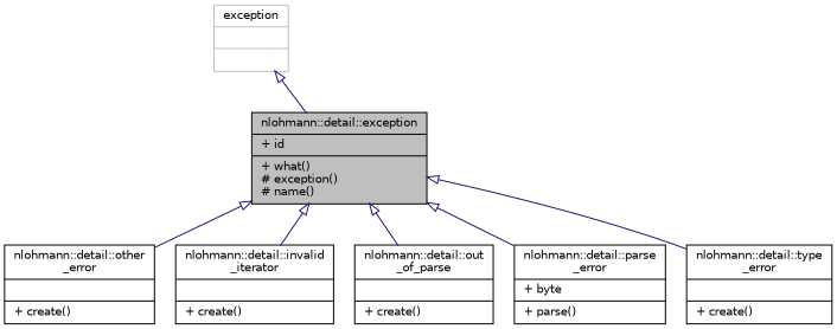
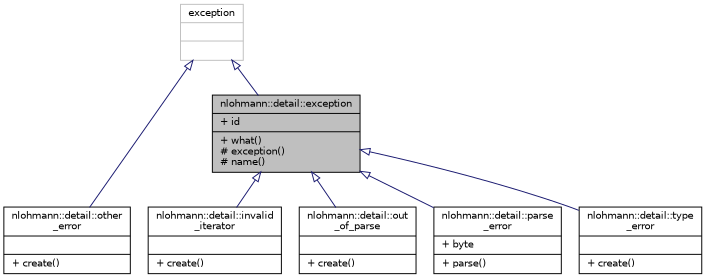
  digraph {
    node [color=black fontname=Helvetica fontsize=10 shape=record]
    edge [arrowtail=onormal color=midnightblue dir=back fontname=Helvetica fontsize=10 labelfontname=Helvetica labelfontsize=10 style=solid]
    n1 [fillcolor=grey75 fontcolor=black height=0.2 label="{nlohmann::detail::exception\n|+ id\l|+ what()\l# exception()\l# name()\l}" style=filled width=0.4]
    n2 [height=0.2 label="{nlohmann::detail::invalid\l_iterator\n||+ create()\l}" width=0.4]
    n3 [height=0.2 label="{nlohmann::detail::other\l_error\n||+ create()\l}" width=0.4]
    n4 [height=0.2 label="{nlohmann::detail::out\l_of_parse\n||+ create()\l}" width=0.4]
    n5 [height=0.2 label="{nlohmann::detail::parse\l_error\n|+ byte\l|+ parse()\l}" width=0.4]
    n6 [height=0.2 label="{nlohmann::detail::type\l_error\n||+ create()\l}" width=0.4]
    n7 [color=grey75 height=0.2 label="{exception\n||}" width=0.4]
    n1 -> n2
-   n1 -> n3
+   n7 -> n3
    n1 -> n4
    n1 -> n5
    n1 -> n6
    n7 -> n1
  }
